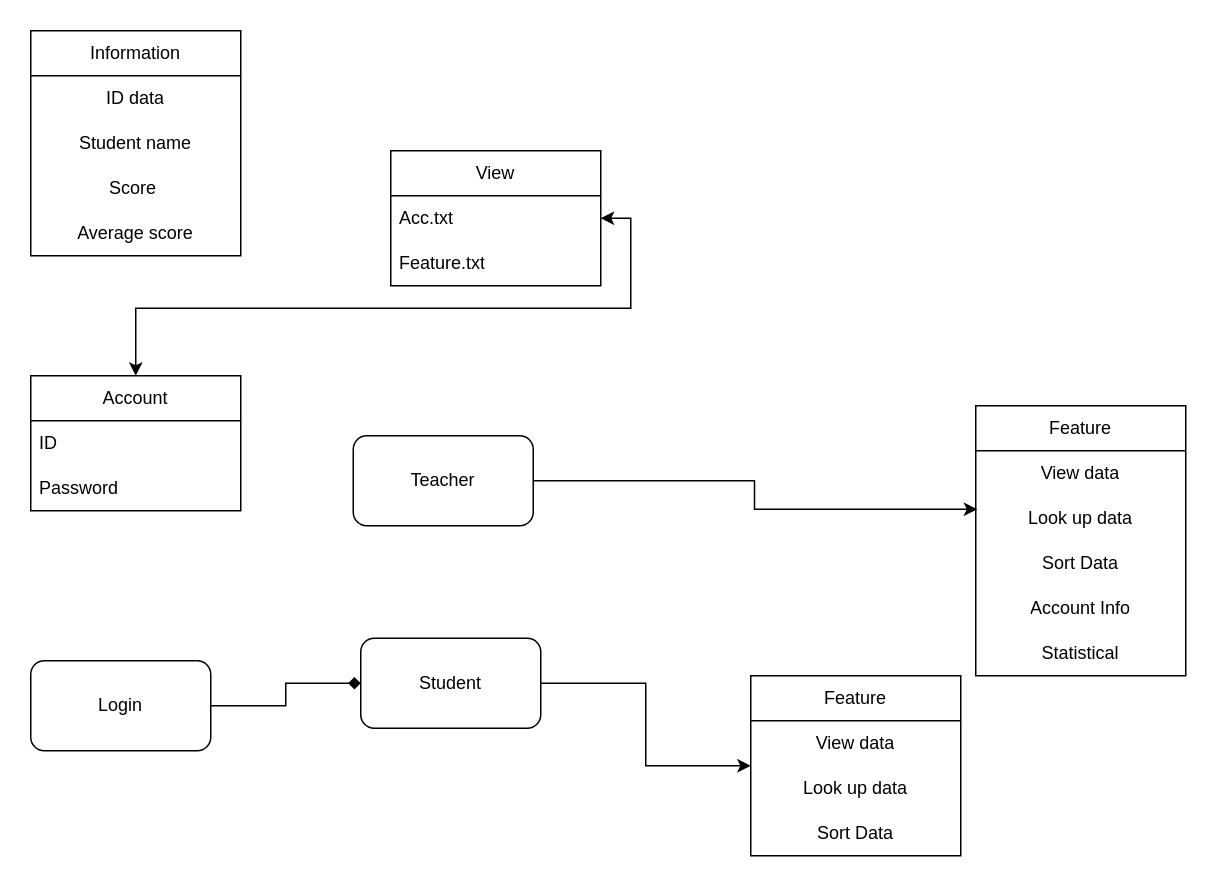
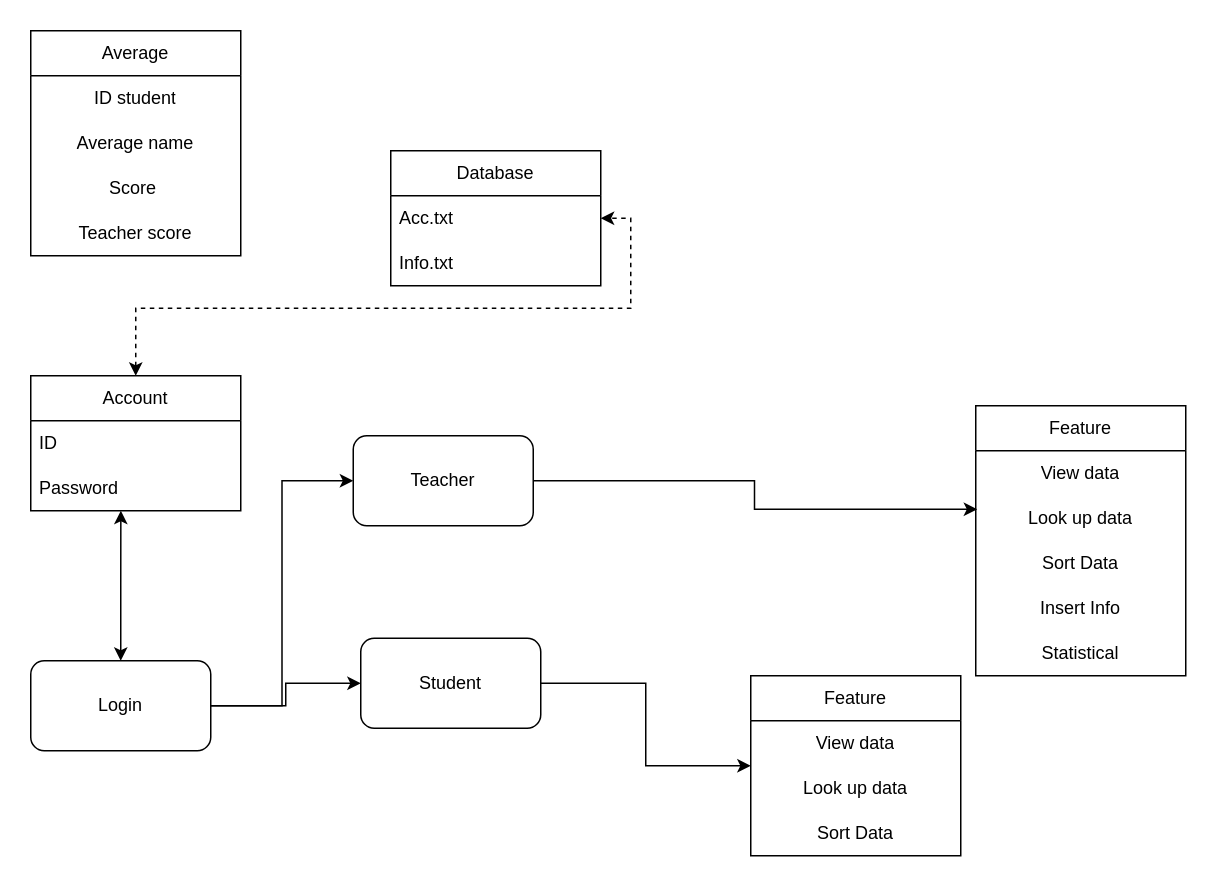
  <mxCell id="0" />
  <mxCell id="1" parent="0" />
- <mxCell id="3" style="edgeStyle=orthogonalEdgeStyle;rounded=0;orthogonalLoop=1;jettySize=auto;html=1;entryX=0;entryY=0.5;entryDx=0;entryDy=0;endArrow=diamond;" parent="1" source="4" target="7" edge="1"><mxGeometry relative="1" as="geometry" /></mxCell>
+ <mxCell id="2" style="edgeStyle=orthogonalEdgeStyle;rounded=0;orthogonalLoop=1;jettySize=auto;html=1;entryX=0;entryY=0.5;entryDx=0;entryDy=0;" parent="1" source="4" target="5" edge="1"><mxGeometry relative="1" as="geometry" /></mxCell>
+ <mxCell id="3" style="edgeStyle=orthogonalEdgeStyle;rounded=0;orthogonalLoop=1;jettySize=auto;html=1;entryX=0;entryY=0.5;entryDx=0;entryDy=0;" parent="1" source="4" target="7" edge="1"><mxGeometry relative="1" as="geometry" /></mxCell>
  <mxCell id="4" value="Login" style="rounded=1;whiteSpace=wrap;html=1;" parent="1" vertex="1"><mxGeometry x="20" y="440" width="120" height="60" as="geometry" /></mxCell>
  <mxCell id="5" value="Teacher" style="rounded=1;whiteSpace=wrap;html=1;" parent="1" vertex="1"><mxGeometry x="235" y="290" width="120" height="60" as="geometry" /></mxCell>
  <mxCell id="6" style="edgeStyle=orthogonalEdgeStyle;rounded=0;orthogonalLoop=1;jettySize=auto;html=1;entryX=0;entryY=0.5;entryDx=0;entryDy=0;" parent="1" source="7" target="14" edge="1"><mxGeometry relative="1" as="geometry" /></mxCell>
  <mxCell id="7" value="Student" style="rounded=1;whiteSpace=wrap;html=1;" parent="1" vertex="1"><mxGeometry x="240" y="425" width="120" height="60" as="geometry" /></mxCell>
  <mxCell id="8" value="Feature" style="swimlane;fontStyle=0;childLayout=stackLayout;horizontal=1;startSize=30;horizontalStack=0;resizeParent=1;resizeParentMax=0;resizeLast=0;collapsible=1;marginBottom=0;whiteSpace=wrap;html=1;" parent="1" vertex="1"><mxGeometry x="650" y="270" width="140" height="180" as="geometry" /></mxCell>
  <mxCell id="9" value="View data" style="text;strokeColor=none;fillColor=none;align=center;verticalAlign=middle;spacingLeft=4;spacingRight=4;overflow=hidden;points=[[0,0.5],[1,0.5]];portConstraint=eastwest;rotatable=0;whiteSpace=wrap;html=1;" parent="8" vertex="1"><mxGeometry y="30" width="140" height="30" as="geometry" /></mxCell>
  <mxCell id="10" value="Look up data" style="text;strokeColor=none;fillColor=none;align=center;verticalAlign=middle;spacingLeft=4;spacingRight=4;overflow=hidden;points=[[0,0.5],[1,0.5]];portConstraint=eastwest;rotatable=0;whiteSpace=wrap;html=1;" parent="8" vertex="1"><mxGeometry y="60" width="140" height="30" as="geometry" /></mxCell>
  <mxCell id="11" value="Sort Data" style="text;html=1;strokeColor=none;fillColor=none;align=center;verticalAlign=middle;whiteSpace=wrap;rounded=0;" parent="8" vertex="1"><mxGeometry y="90" width="140" height="30" as="geometry" /></mxCell>
- <mxCell id="12" value="Account Info" style="text;strokeColor=none;fillColor=none;align=center;verticalAlign=middle;spacingLeft=4;spacingRight=4;overflow=hidden;points=[[0,0.5],[1,0.5]];portConstraint=eastwest;rotatable=0;whiteSpace=wrap;html=1;" parent="8" vertex="1"><mxGeometry y="120" width="140" height="30" as="geometry" /></mxCell>
+ <mxCell id="12" value="Insert Info" style="text;strokeColor=none;fillColor=none;align=center;verticalAlign=middle;spacingLeft=4;spacingRight=4;overflow=hidden;points=[[0,0.5],[1,0.5]];portConstraint=eastwest;rotatable=0;whiteSpace=wrap;html=1;" parent="8" vertex="1"><mxGeometry y="120" width="140" height="30" as="geometry" /></mxCell>
  <mxCell id="13" value="Statistical" style="text;html=1;strokeColor=none;fillColor=none;align=center;verticalAlign=middle;whiteSpace=wrap;rounded=0;" parent="8" vertex="1"><mxGeometry y="150" width="140" height="30" as="geometry" /></mxCell>
  <mxCell id="14" value="Feature" style="swimlane;fontStyle=0;childLayout=stackLayout;horizontal=1;startSize=30;horizontalStack=0;resizeParent=1;resizeParentMax=0;resizeLast=0;collapsible=1;marginBottom=0;whiteSpace=wrap;html=1;" parent="1" vertex="1"><mxGeometry x="500" y="450" width="140" height="120" as="geometry" /></mxCell>
  <mxCell id="15" value="View data" style="text;strokeColor=none;fillColor=none;align=center;verticalAlign=middle;spacingLeft=4;spacingRight=4;overflow=hidden;points=[[0,0.5],[1,0.5]];portConstraint=eastwest;rotatable=0;whiteSpace=wrap;html=1;" parent="14" vertex="1"><mxGeometry y="30" width="140" height="30" as="geometry" /></mxCell>
  <mxCell id="16" value="Look up data" style="text;strokeColor=none;fillColor=none;align=center;verticalAlign=middle;spacingLeft=4;spacingRight=4;overflow=hidden;points=[[0,0.5],[1,0.5]];portConstraint=eastwest;rotatable=0;whiteSpace=wrap;html=1;" parent="14" vertex="1"><mxGeometry y="60" width="140" height="30" as="geometry" /></mxCell>
  <mxCell id="17" value="Sort Data" style="text;html=1;strokeColor=none;fillColor=none;align=center;verticalAlign=middle;whiteSpace=wrap;rounded=0;" parent="14" vertex="1"><mxGeometry y="90" width="140" height="30" as="geometry" /></mxCell>
  <mxCell id="18" style="edgeStyle=orthogonalEdgeStyle;rounded=0;orthogonalLoop=1;jettySize=auto;html=1;entryX=0.007;entryY=0.3;entryDx=0;entryDy=0;entryPerimeter=0;" parent="1" source="5" target="10" edge="1"><mxGeometry relative="1" as="geometry" /></mxCell>
- <mxCell id="19" value="Information" style="swimlane;fontStyle=0;childLayout=stackLayout;horizontal=1;startSize=30;horizontalStack=0;resizeParent=1;resizeParentMax=0;resizeLast=0;collapsible=1;marginBottom=0;whiteSpace=wrap;html=1;" parent="1" vertex="1"><mxGeometry x="20" y="20" width="140" height="150" as="geometry" /></mxCell>
- <mxCell id="20" value="ID data" style="text;strokeColor=none;fillColor=none;align=center;verticalAlign=middle;spacingLeft=4;spacingRight=4;overflow=hidden;points=[[0,0.5],[1,0.5]];portConstraint=eastwest;rotatable=0;whiteSpace=wrap;html=1;" parent="19" vertex="1"><mxGeometry y="30" width="140" height="30" as="geometry" /></mxCell>
- <mxCell id="21" value="Student name" style="text;strokeColor=none;fillColor=none;align=center;verticalAlign=middle;spacingLeft=4;spacingRight=4;overflow=hidden;points=[[0,0.5],[1,0.5]];portConstraint=eastwest;rotatable=0;whiteSpace=wrap;html=1;" parent="19" vertex="1"><mxGeometry y="60" width="140" height="30" as="geometry" /></mxCell>
+ <mxCell id="19" value="Average" style="swimlane;fontStyle=0;childLayout=stackLayout;horizontal=1;startSize=30;horizontalStack=0;resizeParent=1;resizeParentMax=0;resizeLast=0;collapsible=1;marginBottom=0;whiteSpace=wrap;html=1;" parent="1" vertex="1"><mxGeometry x="20" y="20" width="140" height="150" as="geometry" /></mxCell>
+ <mxCell id="20" value="ID student" style="text;strokeColor=none;fillColor=none;align=center;verticalAlign=middle;spacingLeft=4;spacingRight=4;overflow=hidden;points=[[0,0.5],[1,0.5]];portConstraint=eastwest;rotatable=0;whiteSpace=wrap;html=1;" parent="19" vertex="1"><mxGeometry y="30" width="140" height="30" as="geometry" /></mxCell>
+ <mxCell id="21" value="Average name" style="text;strokeColor=none;fillColor=none;align=center;verticalAlign=middle;spacingLeft=4;spacingRight=4;overflow=hidden;points=[[0,0.5],[1,0.5]];portConstraint=eastwest;rotatable=0;whiteSpace=wrap;html=1;" parent="19" vertex="1"><mxGeometry y="60" width="140" height="30" as="geometry" /></mxCell>
  <mxCell id="22" value="Score&amp;nbsp;" style="text;strokeColor=none;fillColor=none;align=center;verticalAlign=middle;spacingLeft=4;spacingRight=4;overflow=hidden;points=[[0,0.5],[1,0.5]];portConstraint=eastwest;rotatable=0;whiteSpace=wrap;html=1;" parent="19" vertex="1"><mxGeometry y="90" width="140" height="30" as="geometry" /></mxCell>
- <mxCell id="23" value="Average score" style="text;html=1;strokeColor=none;fillColor=none;align=center;verticalAlign=middle;whiteSpace=wrap;rounded=0;" parent="19" vertex="1"><mxGeometry y="120" width="140" height="30" as="geometry" /></mxCell>
- <mxCell id="24" style="edgeStyle=orthogonalEdgeStyle;rounded=0;orthogonalLoop=1;jettySize=auto;html=1;entryX=1;entryY=0.5;entryDx=0;entryDy=0;startArrow=classic;startFill=1;" parent="1" source="25" target="30" edge="1"><mxGeometry relative="1" as="geometry" /></mxCell>
+ <mxCell id="23" value="Teacher score" style="text;html=1;strokeColor=none;fillColor=none;align=center;verticalAlign=middle;whiteSpace=wrap;rounded=0;" parent="19" vertex="1"><mxGeometry y="120" width="140" height="30" as="geometry" /></mxCell>
+ <mxCell id="24" style="edgeStyle=orthogonalEdgeStyle;rounded=0;orthogonalLoop=1;jettySize=auto;html=1;entryX=1;entryY=0.5;entryDx=0;entryDy=0;startArrow=classic;startFill=1;dashed=1;" parent="1" source="25" target="30" edge="1"><mxGeometry relative="1" as="geometry" /></mxCell>
  <mxCell id="25" value="Account" style="swimlane;fontStyle=0;childLayout=stackLayout;horizontal=1;startSize=30;horizontalStack=0;resizeParent=1;resizeParentMax=0;resizeLast=0;collapsible=1;marginBottom=0;whiteSpace=wrap;html=1;" parent="1" vertex="1"><mxGeometry x="20" y="250" width="140" height="90" as="geometry" /></mxCell>
  <mxCell id="26" value="ID" style="text;strokeColor=none;fillColor=none;align=left;verticalAlign=middle;spacingLeft=4;spacingRight=4;overflow=hidden;points=[[0,0.5],[1,0.5]];portConstraint=eastwest;rotatable=0;whiteSpace=wrap;html=1;" parent="25" vertex="1"><mxGeometry y="30" width="140" height="30" as="geometry" /></mxCell>
  <mxCell id="27" value="Password" style="text;strokeColor=none;fillColor=none;align=left;verticalAlign=middle;spacingLeft=4;spacingRight=4;overflow=hidden;points=[[0,0.5],[1,0.5]];portConstraint=eastwest;rotatable=0;whiteSpace=wrap;html=1;" parent="25" vertex="1"><mxGeometry y="60" width="140" height="30" as="geometry" /></mxCell>
- <mxCell id="29" value="View" style="swimlane;fontStyle=0;childLayout=stackLayout;horizontal=1;startSize=30;horizontalStack=0;resizeParent=1;resizeParentMax=0;resizeLast=0;collapsible=1;marginBottom=0;whiteSpace=wrap;html=1;" parent="1" vertex="1"><mxGeometry x="260" y="100" width="140" height="90" as="geometry" /></mxCell>
+ <mxCell id="28" style="edgeStyle=orthogonalEdgeStyle;rounded=0;orthogonalLoop=1;jettySize=auto;html=1;entryX=0.429;entryY=1;entryDx=0;entryDy=0;entryPerimeter=0;startArrow=classic;startFill=1;" parent="1" source="4" target="27" edge="1"><mxGeometry relative="1" as="geometry" /></mxCell>
+ <mxCell id="29" value="Database" style="swimlane;fontStyle=0;childLayout=stackLayout;horizontal=1;startSize=30;horizontalStack=0;resizeParent=1;resizeParentMax=0;resizeLast=0;collapsible=1;marginBottom=0;whiteSpace=wrap;html=1;" parent="1" vertex="1"><mxGeometry x="260" y="100" width="140" height="90" as="geometry" /></mxCell>
  <mxCell id="30" value="Acc.txt" style="text;strokeColor=none;fillColor=none;align=left;verticalAlign=middle;spacingLeft=4;spacingRight=4;overflow=hidden;points=[[0,0.5],[1,0.5]];portConstraint=eastwest;rotatable=0;whiteSpace=wrap;html=1;" parent="29" vertex="1"><mxGeometry y="30" width="140" height="30" as="geometry" /></mxCell>
- <mxCell id="31" value="Feature.txt" style="text;strokeColor=none;fillColor=none;align=left;verticalAlign=middle;spacingLeft=4;spacingRight=4;overflow=hidden;points=[[0,0.5],[1,0.5]];portConstraint=eastwest;rotatable=0;whiteSpace=wrap;html=1;" parent="29" vertex="1"><mxGeometry y="60" width="140" height="30" as="geometry" /></mxCell>
+ <mxCell id="31" value="Info.txt" style="text;strokeColor=none;fillColor=none;align=left;verticalAlign=middle;spacingLeft=4;spacingRight=4;overflow=hidden;points=[[0,0.5],[1,0.5]];portConstraint=eastwest;rotatable=0;whiteSpace=wrap;html=1;" parent="29" vertex="1"><mxGeometry y="60" width="140" height="30" as="geometry" /></mxCell>
